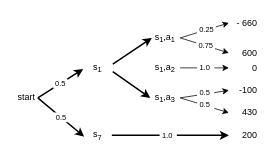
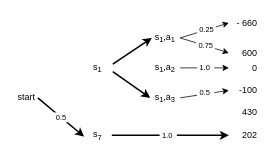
  <mxCell id="0" />
  <mxCell id="1" parent="0" />
  <mxCell id="2" value="start" style="text;html=1;strokeColor=none;fillColor=none;align=center;verticalAlign=middle;whiteSpace=wrap;rounded=0;" parent="1" vertex="1"><mxGeometry x="20" y="110" width="30" height="40" as="geometry" /></mxCell>
  <mxCell id="3" value="s&lt;sub&gt;1&lt;/sub&gt;" style="text;html=1;strokeColor=none;fillColor=none;align=center;verticalAlign=middle;whiteSpace=wrap;rounded=0;" parent="1" vertex="1"><mxGeometry x="110" y="80" width="40" height="20" as="geometry" /></mxCell>
  <mxCell id="4" value="s&lt;sub&gt;7&lt;/sub&gt;" style="text;html=1;strokeColor=none;fillColor=none;align=center;verticalAlign=middle;whiteSpace=wrap;rounded=0;" parent="1" vertex="1"><mxGeometry x="111.25" y="170" width="37.5" height="20" as="geometry" /></mxCell>
- <mxCell id="5" value="&lt;font size=&quot;1&quot;&gt;&amp;nbsp;0.5&amp;nbsp;&lt;/font&gt;" style="endArrow=classic;html=1;rounded=0;exitX=1;exitY=0.5;exitDx=0;exitDy=0;entryX=0.01;entryY=0.582;entryDx=0;entryDy=0;entryPerimeter=0;strokeWidth=2;" parent="1" source="2" target="3" edge="1"><mxGeometry width="50" height="50" relative="1" as="geometry"><mxPoint x="170" y="180" as="sourcePoint" /><mxPoint x="220" y="130" as="targetPoint" /><mxPoint as="offset" /></mxGeometry></mxCell>
  <mxCell id="6" value="&lt;font size=&quot;1&quot;&gt;&amp;nbsp;0.5&amp;nbsp;&lt;/font&gt;" style="endArrow=classic;html=1;rounded=0;exitX=1;exitY=0.5;exitDx=0;exitDy=0;entryX=0.015;entryY=0.593;entryDx=0;entryDy=0;entryPerimeter=0;strokeWidth=2;" parent="1" source="2" target="4" edge="1"><mxGeometry width="50" height="50" relative="1" as="geometry"><mxPoint x="170" y="180" as="sourcePoint" /><mxPoint x="220" y="130" as="targetPoint" /></mxGeometry></mxCell>
  <mxCell id="7" value="" style="endArrow=classic;html=1;rounded=0;exitX=1;exitY=0.25;exitDx=0;exitDy=0;entryX=0.054;entryY=0.501;entryDx=0;entryDy=0;entryPerimeter=0;strokeWidth=2;" parent="1" source="3" target="8" edge="1"><mxGeometry width="50" height="50" relative="1" as="geometry"><mxPoint x="167.5" y="90" as="sourcePoint" /><mxPoint x="197.5" y="72" as="targetPoint" /></mxGeometry></mxCell>
  <mxCell id="8" value="s&lt;sub&gt;1&lt;/sub&gt;,a&lt;sub&gt;1&lt;/sub&gt;" style="text;html=1;strokeColor=none;fillColor=none;align=center;verticalAlign=middle;whiteSpace=wrap;rounded=0;" parent="1" vertex="1"><mxGeometry x="200" y="40" width="40" height="20" as="geometry" /></mxCell>
  <mxCell id="9" value="s&lt;sub&gt;1&lt;/sub&gt;,a&lt;sub&gt;2&lt;/sub&gt;" style="text;html=1;strokeColor=none;fillColor=none;align=center;verticalAlign=middle;whiteSpace=wrap;rounded=0;" parent="1" vertex="1"><mxGeometry x="200" y="80" width="40" height="20" as="geometry" /></mxCell>
  <mxCell id="10" value="s&lt;sub&gt;1&lt;/sub&gt;,a&lt;sub&gt;3&lt;/sub&gt;" style="text;html=1;strokeColor=none;fillColor=none;align=center;verticalAlign=middle;whiteSpace=wrap;rounded=0;" parent="1" vertex="1"><mxGeometry x="200" y="120" width="40" height="20" as="geometry" /></mxCell>
  <mxCell id="11" value="" style="endArrow=classic;html=1;rounded=0;exitX=1;exitY=0.75;exitDx=0;exitDy=0;entryX=0;entryY=0.5;entryDx=0;entryDy=0;strokeWidth=2;" parent="1" source="3" target="10" edge="1"><mxGeometry width="50" height="50" relative="1" as="geometry"><mxPoint x="120" y="180" as="sourcePoint" /><mxPoint x="170" y="130" as="targetPoint" /></mxGeometry></mxCell>
- <mxCell id="12" value="&lt;div style=&quot;&quot;&gt;&lt;span style=&quot;background-color: initial;&quot;&gt;200&lt;/span&gt;&lt;/div&gt;" style="text;html=1;strokeColor=none;fillColor=none;align=right;verticalAlign=middle;whiteSpace=wrap;rounded=0;" parent="1" vertex="1"><mxGeometry x="305" y="170" width="40" height="20" as="geometry" /></mxCell>
+ <mxCell id="12" value="&lt;div style=&quot;&quot;&gt;&lt;span style=&quot;background-color: initial;&quot;&gt;202&lt;/span&gt;&lt;/div&gt;" style="text;html=1;strokeColor=none;fillColor=none;align=right;verticalAlign=middle;whiteSpace=wrap;rounded=0;" parent="1" vertex="1"><mxGeometry x="305" y="170" width="40" height="20" as="geometry" /></mxCell>
  <mxCell id="13" value="" style="endArrow=classic;html=1;rounded=0;exitX=1;exitY=0.5;exitDx=0;exitDy=0;strokeWidth=1;entryX=0;entryY=0.5;entryDx=0;entryDy=0;" parent="1" source="8" target="15" edge="1"><mxGeometry x="-0.059" y="-5" width="50" height="50" relative="1" as="geometry"><mxPoint x="220" y="120" as="sourcePoint" /><mxPoint x="280" y="30" as="targetPoint" /><mxPoint as="offset" /></mxGeometry></mxCell>
  <mxCell id="14" value="&lt;font style=&quot;font-size: 10px;&quot;&gt;&amp;nbsp;0.25&amp;nbsp;&lt;/font&gt;" style="edgeLabel;html=1;align=center;verticalAlign=bottom;resizable=0;points=[];horizontal=1;" parent="13" vertex="1" connectable="0"><mxGeometry x="0.153" relative="1" as="geometry"><mxPoint x="-3" y="8" as="offset" /></mxGeometry></mxCell>
  <mxCell id="15" value="- 660" style="text;html=1;strokeColor=none;fillColor=none;align=right;verticalAlign=middle;whiteSpace=wrap;rounded=0;" parent="1" vertex="1"><mxGeometry x="305" y="20" width="40" height="20" as="geometry" /></mxCell>
  <mxCell id="16" value="" style="endArrow=classic;html=1;rounded=0;exitX=1;exitY=0.5;exitDx=0;exitDy=0;strokeWidth=1;entryX=0;entryY=0.5;entryDx=0;entryDy=0;" parent="1" source="8" target="18" edge="1"><mxGeometry width="50" height="50" relative="1" as="geometry"><mxPoint x="250" y="60" as="sourcePoint" /><mxPoint x="280" y="60" as="targetPoint" /></mxGeometry></mxCell>
  <mxCell id="17" value="&lt;font style=&quot;font-size: 10px;&quot;&gt;&amp;nbsp;0.75&amp;nbsp;&lt;/font&gt;" style="edgeLabel;html=1;align=center;verticalAlign=middle;resizable=0;points=[];" parent="16" vertex="1" connectable="0"><mxGeometry x="0.223" y="-1" relative="1" as="geometry"><mxPoint x="-6" y="-4" as="offset" /></mxGeometry></mxCell>
  <mxCell id="18" value="600" style="text;html=1;strokeColor=none;fillColor=none;align=right;verticalAlign=middle;whiteSpace=wrap;rounded=0;" parent="1" vertex="1"><mxGeometry x="305" y="60" width="40" height="20" as="geometry" /></mxCell>
  <mxCell id="19" value="" style="endArrow=classic;html=1;rounded=0;exitX=1;exitY=0.5;exitDx=0;exitDy=0;strokeWidth=1;entryX=0;entryY=0.5;entryDx=0;entryDy=0;" parent="1" source="9" target="21" edge="1"><mxGeometry width="50" height="50" relative="1" as="geometry"><mxPoint x="250" y="90" as="sourcePoint" /><mxPoint x="280" y="90" as="targetPoint" /></mxGeometry></mxCell>
  <mxCell id="20" value="&lt;font style=&quot;font-size: 10px;&quot;&gt;&amp;nbsp;1.0&amp;nbsp;&amp;nbsp;&lt;/font&gt;" style="edgeLabel;html=1;align=center;verticalAlign=middle;resizable=0;points=[];" parent="19" vertex="1" connectable="0"><mxGeometry x="0.223" y="-1" relative="1" as="geometry"><mxPoint x="-7" y="-3" as="offset" /></mxGeometry></mxCell>
  <mxCell id="21" value="0" style="text;html=1;strokeColor=none;fillColor=none;align=right;verticalAlign=middle;whiteSpace=wrap;rounded=0;" parent="1" vertex="1"><mxGeometry x="305" y="80" width="40" height="20" as="geometry" /></mxCell>
  <mxCell id="22" value="" style="endArrow=classic;html=1;rounded=0;exitX=1;exitY=0.5;exitDx=0;exitDy=0;strokeWidth=1;entryX=0;entryY=0.5;entryDx=0;entryDy=0;" parent="1" source="10" target="24" edge="1"><mxGeometry x="-0.059" y="-5" width="50" height="50" relative="1" as="geometry"><mxPoint x="250" y="130" as="sourcePoint" /><mxPoint x="280" y="120" as="targetPoint" /><mxPoint as="offset" /></mxGeometry></mxCell>
  <mxCell id="23" value="&lt;font style=&quot;font-size: 10px;&quot;&gt;&amp;nbsp;0.5&amp;nbsp;&amp;nbsp;&lt;/font&gt;" style="edgeLabel;html=1;align=center;verticalAlign=bottom;resizable=0;points=[];horizontal=1;" parent="22" vertex="1" connectable="0"><mxGeometry x="0.153" relative="1" as="geometry"><mxPoint x="-4" y="7" as="offset" /></mxGeometry></mxCell>
  <mxCell id="24" value="-100" style="text;html=1;strokeColor=none;fillColor=none;align=right;verticalAlign=middle;whiteSpace=wrap;rounded=0;" parent="1" vertex="1"><mxGeometry x="305" y="110" width="40" height="20" as="geometry" /></mxCell>
  <mxCell id="25" value="430" style="text;html=1;strokeColor=none;fillColor=none;align=right;verticalAlign=middle;whiteSpace=wrap;rounded=0;" parent="1" vertex="1"><mxGeometry x="305" y="140" width="40" height="20" as="geometry" /></mxCell>
- <mxCell id="26" value="" style="endArrow=classic;html=1;rounded=0;exitX=1;exitY=0.5;exitDx=0;exitDy=0;strokeWidth=1;entryX=0;entryY=0.5;entryDx=0;entryDy=0;" parent="1" source="10" target="25" edge="1"><mxGeometry x="-0.059" y="-5" width="50" height="50" relative="1" as="geometry"><mxPoint x="270" y="140" as="sourcePoint" /><mxPoint x="310" y="130" as="targetPoint" /><mxPoint as="offset" /></mxGeometry></mxCell>
- <mxCell id="27" value="&lt;font style=&quot;font-size: 10px;&quot;&gt;&amp;nbsp;0.5&amp;nbsp;&amp;nbsp;&lt;/font&gt;" style="edgeLabel;html=1;align=center;verticalAlign=bottom;resizable=0;points=[];horizontal=1;" parent="26" vertex="1" connectable="0"><mxGeometry x="0.153" relative="1" as="geometry"><mxPoint x="-4" y="6" as="offset" /></mxGeometry></mxCell>
  <mxCell id="28" value="" style="endArrow=classic;html=1;rounded=0;exitX=1;exitY=0.5;exitDx=0;exitDy=0;strokeWidth=2;entryX=0;entryY=0.5;entryDx=0;entryDy=0;" parent="1" source="4" target="12" edge="1"><mxGeometry x="-0.059" y="-5" width="50" height="50" relative="1" as="geometry"><mxPoint x="240" y="200" as="sourcePoint" /><mxPoint x="305" y="220" as="targetPoint" /><mxPoint as="offset" /></mxGeometry></mxCell>
  <mxCell id="29" value="&lt;font style=&quot;font-size: 10px;&quot;&gt;&amp;nbsp;1.0&amp;nbsp;&amp;nbsp;&lt;/font&gt;" style="edgeLabel;html=1;align=center;verticalAlign=bottom;resizable=0;points=[];horizontal=1;" parent="28" vertex="1" connectable="0"><mxGeometry x="0.153" relative="1" as="geometry"><mxPoint x="-15" y="8" as="offset" /></mxGeometry></mxCell>
